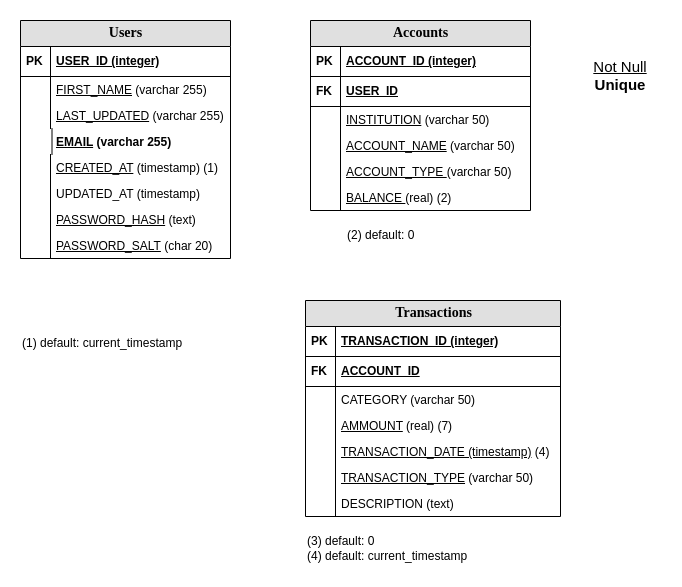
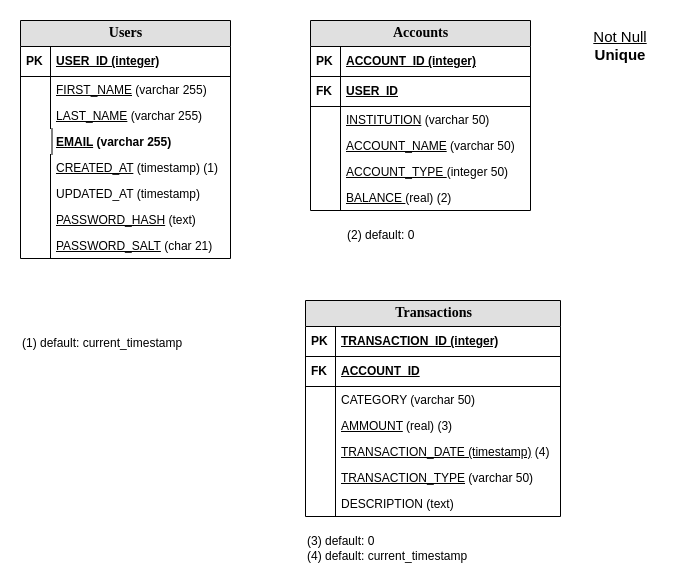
  <mxCell id="0" />
  <mxCell id="1" parent="0" />
  <mxCell id="2" value="Users" style="swimlane;html=1;fontStyle=1;childLayout=stackLayout;horizontal=1;startSize=26;fillColor=#e0e0e0;horizontalStack=0;resizeParent=1;resizeLast=0;collapsible=1;marginBottom=0;swimlaneFillColor=#ffffff;align=center;rounded=0;shadow=0;comic=0;labelBackgroundColor=none;strokeWidth=1;fontFamily=Verdana;fontSize=14" vertex="1" parent="1"><mxGeometry x="20" y="20" width="210" height="238" as="geometry" /></mxCell>
  <mxCell id="3" value="USER_ID&amp;nbsp;(integer)" style="shape=partialRectangle;top=0;left=0;right=0;bottom=1;html=1;align=left;verticalAlign=middle;fillColor=none;spacingLeft=34;spacingRight=4;whiteSpace=wrap;overflow=hidden;rotatable=0;points=[[0,0.5],[1,0.5]];portConstraint=eastwest;dropTarget=0;fontStyle=5;" vertex="1" parent="2"><mxGeometry y="26" width="210" height="30" as="geometry" /></mxCell>
  <mxCell id="4" value="PK" style="shape=partialRectangle;top=0;left=0;bottom=0;html=1;fillColor=none;align=left;verticalAlign=middle;spacingLeft=4;spacingRight=4;whiteSpace=wrap;overflow=hidden;rotatable=0;points=[];portConstraint=eastwest;part=1;fontStyle=1" vertex="1" connectable="0" parent="3"><mxGeometry width="30" height="30" as="geometry" /></mxCell>
  <mxCell id="5" value="&lt;u&gt;FIRST_NAME&lt;/u&gt; (varchar 255)" style="shape=partialRectangle;top=0;left=0;right=0;bottom=0;html=1;align=left;verticalAlign=top;fillColor=none;spacingLeft=34;spacingRight=4;whiteSpace=wrap;overflow=hidden;rotatable=0;points=[[0,0.5],[1,0.5]];portConstraint=eastwest;dropTarget=0;" vertex="1" parent="2"><mxGeometry y="56" width="210" height="26" as="geometry" /></mxCell>
  <mxCell id="6" value="" style="shape=partialRectangle;top=0;left=0;bottom=0;html=1;fillColor=none;align=left;verticalAlign=top;spacingLeft=4;spacingRight=4;whiteSpace=wrap;overflow=hidden;rotatable=0;points=[];portConstraint=eastwest;part=1;" vertex="1" connectable="0" parent="5"><mxGeometry width="30" height="26" as="geometry" /></mxCell>
- <mxCell id="7" value="&lt;u&gt;LAST_UPDATED&lt;/u&gt; (varchar 255)" style="shape=partialRectangle;top=0;left=0;right=0;bottom=0;html=1;align=left;verticalAlign=top;fillColor=none;spacingLeft=34;spacingRight=4;whiteSpace=wrap;overflow=hidden;rotatable=0;points=[[0,0.5],[1,0.5]];portConstraint=eastwest;dropTarget=0;" vertex="1" parent="2"><mxGeometry y="82" width="210" height="26" as="geometry" /></mxCell>
+ <mxCell id="7" value="&lt;u&gt;LAST_NAME&lt;/u&gt; (varchar 255)" style="shape=partialRectangle;top=0;left=0;right=0;bottom=0;html=1;align=left;verticalAlign=top;fillColor=none;spacingLeft=34;spacingRight=4;whiteSpace=wrap;overflow=hidden;rotatable=0;points=[[0,0.5],[1,0.5]];portConstraint=eastwest;dropTarget=0;" vertex="1" parent="2"><mxGeometry y="82" width="210" height="26" as="geometry" /></mxCell>
  <mxCell id="8" value="" style="shape=partialRectangle;top=0;left=0;bottom=0;html=1;fillColor=none;align=left;verticalAlign=top;spacingLeft=4;spacingRight=4;whiteSpace=wrap;overflow=hidden;rotatable=0;points=[];portConstraint=eastwest;part=1;" vertex="1" connectable="0" parent="7"><mxGeometry width="30" height="26" as="geometry" /></mxCell>
  <mxCell id="9" value="&lt;b style=&quot;&quot;&gt;&lt;u&gt;EMAIL&lt;/u&gt; (varchar 255)&lt;/b&gt;" style="shape=partialRectangle;top=0;left=0;right=0;bottom=0;html=1;align=left;verticalAlign=top;fillColor=none;spacingLeft=34;spacingRight=4;whiteSpace=wrap;overflow=hidden;rotatable=0;points=[[0,0.5],[1,0.5]];portConstraint=eastwest;dropTarget=0;" vertex="1" parent="2"><mxGeometry y="108" width="210" height="26" as="geometry" /></mxCell>
  <mxCell id="10" value="" style="shape=partialRectangle;top=0;left=0;bottom=0;html=1;fillColor=none;align=left;verticalAlign=top;spacingLeft=4;spacingRight=4;whiteSpace=wrap;overflow=hidden;rotatable=0;points=[];portConstraint=eastwest;part=1;" vertex="1" connectable="0" parent="9"><mxGeometry width="31.5" height="26" as="geometry" /></mxCell>
  <mxCell id="11" value="&lt;u&gt;CREATED_AT&lt;/u&gt; (timestamp) (1)" style="shape=partialRectangle;top=0;left=0;right=0;bottom=0;html=1;align=left;verticalAlign=top;fillColor=none;spacingLeft=34;spacingRight=4;whiteSpace=wrap;overflow=hidden;rotatable=0;points=[[0,0.5],[1,0.5]];portConstraint=eastwest;dropTarget=0;" vertex="1" parent="2"><mxGeometry y="134" width="210" height="26" as="geometry" /></mxCell>
  <mxCell id="12" value="" style="shape=partialRectangle;top=0;left=0;bottom=0;html=1;fillColor=none;align=left;verticalAlign=top;spacingLeft=4;spacingRight=4;whiteSpace=wrap;overflow=hidden;rotatable=0;points=[];portConstraint=eastwest;part=1;" vertex="1" connectable="0" parent="11"><mxGeometry width="30" height="26" as="geometry" /></mxCell>
  <mxCell id="13" value="UPDATED_AT (timestamp)" style="shape=partialRectangle;top=0;left=0;right=0;bottom=0;html=1;align=left;verticalAlign=top;fillColor=none;spacingLeft=34;spacingRight=4;whiteSpace=wrap;overflow=hidden;rotatable=0;points=[[0,0.5],[1,0.5]];portConstraint=eastwest;dropTarget=0;" vertex="1" parent="2"><mxGeometry y="160" width="210" height="26" as="geometry" /></mxCell>
  <mxCell id="14" value="" style="shape=partialRectangle;top=0;left=0;bottom=0;html=1;fillColor=none;align=left;verticalAlign=top;spacingLeft=4;spacingRight=4;whiteSpace=wrap;overflow=hidden;rotatable=0;points=[];portConstraint=eastwest;part=1;" vertex="1" connectable="0" parent="13"><mxGeometry width="30" height="26" as="geometry" /></mxCell>
  <mxCell id="15" value="&lt;u&gt;PASSWORD_HASH&lt;/u&gt; (text)" style="shape=partialRectangle;top=0;left=0;right=0;bottom=0;html=1;align=left;verticalAlign=top;fillColor=none;spacingLeft=34;spacingRight=4;whiteSpace=wrap;overflow=hidden;rotatable=0;points=[[0,0.5],[1,0.5]];portConstraint=eastwest;dropTarget=0;" vertex="1" parent="2"><mxGeometry y="186" width="210" height="26" as="geometry" /></mxCell>
  <mxCell id="16" value="" style="shape=partialRectangle;top=0;left=0;bottom=0;html=1;fillColor=none;align=left;verticalAlign=top;spacingLeft=4;spacingRight=4;whiteSpace=wrap;overflow=hidden;rotatable=0;points=[];portConstraint=eastwest;part=1;" vertex="1" connectable="0" parent="15"><mxGeometry width="30" height="26" as="geometry" /></mxCell>
- <mxCell id="17" value="&lt;u&gt;PASSWORD_SALT&lt;/u&gt;&amp;nbsp;(char 20)" style="shape=partialRectangle;top=0;left=0;right=0;bottom=0;html=1;align=left;verticalAlign=top;fillColor=none;spacingLeft=34;spacingRight=4;whiteSpace=wrap;overflow=hidden;rotatable=0;points=[[0,0.5],[1,0.5]];portConstraint=eastwest;dropTarget=0;" vertex="1" parent="2"><mxGeometry y="212" width="210" height="26" as="geometry" /></mxCell>
+ <mxCell id="17" value="&lt;u&gt;PASSWORD_SALT&lt;/u&gt;&amp;nbsp;(char 21)" style="shape=partialRectangle;top=0;left=0;right=0;bottom=0;html=1;align=left;verticalAlign=top;fillColor=none;spacingLeft=34;spacingRight=4;whiteSpace=wrap;overflow=hidden;rotatable=0;points=[[0,0.5],[1,0.5]];portConstraint=eastwest;dropTarget=0;" vertex="1" parent="2"><mxGeometry y="212" width="210" height="26" as="geometry" /></mxCell>
  <mxCell id="18" value="" style="shape=partialRectangle;top=0;left=0;bottom=0;html=1;fillColor=none;align=left;verticalAlign=top;spacingLeft=4;spacingRight=4;whiteSpace=wrap;overflow=hidden;rotatable=0;points=[];portConstraint=eastwest;part=1;" vertex="1" connectable="0" parent="17"><mxGeometry width="30" height="26" as="geometry" /></mxCell>
  <mxCell id="19" value="Transactions" style="swimlane;html=1;fontStyle=1;childLayout=stackLayout;horizontal=1;startSize=26;fillColor=#e0e0e0;horizontalStack=0;resizeParent=1;resizeLast=0;collapsible=1;marginBottom=0;swimlaneFillColor=#ffffff;align=center;rounded=0;shadow=0;comic=0;labelBackgroundColor=none;strokeWidth=1;fontFamily=Verdana;fontSize=14" vertex="1" parent="1"><mxGeometry x="305" y="300" width="255" height="216" as="geometry" /></mxCell>
  <mxCell id="20" value="TRANSACTION_ID (integer)" style="shape=partialRectangle;top=0;left=0;right=0;bottom=1;html=1;align=left;verticalAlign=middle;fillColor=none;spacingLeft=34;spacingRight=4;whiteSpace=wrap;overflow=hidden;rotatable=0;points=[[0,0.5],[1,0.5]];portConstraint=eastwest;dropTarget=0;fontStyle=5;" vertex="1" parent="19"><mxGeometry y="26" width="255" height="30" as="geometry" /></mxCell>
  <mxCell id="21" value="PK" style="shape=partialRectangle;top=0;left=0;bottom=0;html=1;fillColor=none;align=left;verticalAlign=middle;spacingLeft=4;spacingRight=4;whiteSpace=wrap;overflow=hidden;rotatable=0;points=[];portConstraint=eastwest;part=1;fontStyle=1" vertex="1" connectable="0" parent="20"><mxGeometry width="30" height="30" as="geometry" /></mxCell>
  <mxCell id="22" value="ACCOUNT_ID" style="shape=partialRectangle;top=0;left=0;right=0;bottom=1;html=1;align=left;verticalAlign=middle;fillColor=none;spacingLeft=34;spacingRight=4;whiteSpace=wrap;overflow=hidden;rotatable=0;points=[[0,0.5],[1,0.5]];portConstraint=eastwest;dropTarget=0;fontStyle=5;" vertex="1" parent="19"><mxGeometry y="56" width="255" height="30" as="geometry" /></mxCell>
  <mxCell id="23" value="FK" style="shape=partialRectangle;top=0;left=0;bottom=0;html=1;fillColor=none;align=left;verticalAlign=middle;spacingLeft=4;spacingRight=4;whiteSpace=wrap;overflow=hidden;rotatable=0;points=[];portConstraint=eastwest;part=1;fontStyle=1" vertex="1" connectable="0" parent="22"><mxGeometry width="30" height="30" as="geometry" /></mxCell>
  <mxCell id="24" value="CATEGORY (varchar 50)" style="shape=partialRectangle;top=0;left=0;right=0;bottom=0;html=1;align=left;verticalAlign=top;fillColor=none;spacingLeft=34;spacingRight=4;whiteSpace=wrap;overflow=hidden;rotatable=0;points=[[0,0.5],[1,0.5]];portConstraint=eastwest;dropTarget=0;" vertex="1" parent="19"><mxGeometry y="86" width="255" height="26" as="geometry" /></mxCell>
  <mxCell id="25" value="" style="shape=partialRectangle;top=0;left=0;bottom=0;html=1;fillColor=none;align=left;verticalAlign=top;spacingLeft=4;spacingRight=4;whiteSpace=wrap;overflow=hidden;rotatable=0;points=[];portConstraint=eastwest;part=1;" vertex="1" connectable="0" parent="24"><mxGeometry width="30" height="26" as="geometry" /></mxCell>
- <mxCell id="26" value="&lt;u&gt;AMMOUNT&lt;/u&gt; (real) (7)" style="shape=partialRectangle;top=0;left=0;right=0;bottom=0;html=1;align=left;verticalAlign=top;fillColor=none;spacingLeft=34;spacingRight=4;whiteSpace=wrap;overflow=hidden;rotatable=0;points=[[0,0.5],[1,0.5]];portConstraint=eastwest;dropTarget=0;" vertex="1" parent="19"><mxGeometry y="112" width="255" height="26" as="geometry" /></mxCell>
+ <mxCell id="26" value="&lt;u&gt;AMMOUNT&lt;/u&gt; (real) (3)" style="shape=partialRectangle;top=0;left=0;right=0;bottom=0;html=1;align=left;verticalAlign=top;fillColor=none;spacingLeft=34;spacingRight=4;whiteSpace=wrap;overflow=hidden;rotatable=0;points=[[0,0.5],[1,0.5]];portConstraint=eastwest;dropTarget=0;" vertex="1" parent="19"><mxGeometry y="112" width="255" height="26" as="geometry" /></mxCell>
  <mxCell id="27" value="" style="shape=partialRectangle;top=0;left=0;bottom=0;html=1;fillColor=none;align=left;verticalAlign=top;spacingLeft=4;spacingRight=4;whiteSpace=wrap;overflow=hidden;rotatable=0;points=[];portConstraint=eastwest;part=1;" vertex="1" connectable="0" parent="26"><mxGeometry width="30" height="26" as="geometry" /></mxCell>
  <mxCell id="28" value="&lt;u&gt;TRANSACTION_DATE (timestamp)&lt;/u&gt; (4)" style="shape=partialRectangle;top=0;left=0;right=0;bottom=0;html=1;align=left;verticalAlign=top;fillColor=none;spacingLeft=34;spacingRight=4;whiteSpace=wrap;overflow=hidden;rotatable=0;points=[[0,0.5],[1,0.5]];portConstraint=eastwest;dropTarget=0;" vertex="1" parent="19"><mxGeometry y="138" width="255" height="26" as="geometry" /></mxCell>
  <mxCell id="29" value="" style="shape=partialRectangle;top=0;left=0;bottom=0;html=1;fillColor=none;align=left;verticalAlign=top;spacingLeft=4;spacingRight=4;whiteSpace=wrap;overflow=hidden;rotatable=0;points=[];portConstraint=eastwest;part=1;" vertex="1" connectable="0" parent="28"><mxGeometry width="30" height="26" as="geometry" /></mxCell>
  <mxCell id="30" value="&lt;u&gt;TRANSACTION_TYPE&lt;/u&gt; (varchar 50)" style="shape=partialRectangle;top=0;left=0;right=0;bottom=0;html=1;align=left;verticalAlign=top;fillColor=none;spacingLeft=34;spacingRight=4;whiteSpace=wrap;overflow=hidden;rotatable=0;points=[[0,0.5],[1,0.5]];portConstraint=eastwest;dropTarget=0;" vertex="1" parent="19"><mxGeometry y="164" width="255" height="26" as="geometry" /></mxCell>
  <mxCell id="31" value="" style="shape=partialRectangle;top=0;left=0;bottom=0;html=1;fillColor=none;align=left;verticalAlign=top;spacingLeft=4;spacingRight=4;whiteSpace=wrap;overflow=hidden;rotatable=0;points=[];portConstraint=eastwest;part=1;" vertex="1" connectable="0" parent="30"><mxGeometry width="30" height="26" as="geometry" /></mxCell>
  <mxCell id="32" value="DESCRIPTION (text)" style="shape=partialRectangle;top=0;left=0;right=0;bottom=0;html=1;align=left;verticalAlign=top;fillColor=none;spacingLeft=34;spacingRight=4;whiteSpace=wrap;overflow=hidden;rotatable=0;points=[[0,0.5],[1,0.5]];portConstraint=eastwest;dropTarget=0;" vertex="1" parent="19"><mxGeometry y="190" width="255" height="26" as="geometry" /></mxCell>
  <mxCell id="33" value="" style="shape=partialRectangle;top=0;left=0;bottom=0;html=1;fillColor=none;align=left;verticalAlign=top;spacingLeft=4;spacingRight=4;whiteSpace=wrap;overflow=hidden;rotatable=0;points=[];portConstraint=eastwest;part=1;" vertex="1" connectable="0" parent="32"><mxGeometry width="30" height="26" as="geometry" /></mxCell>
  <mxCell id="34" value="Accounts" style="swimlane;html=1;fontStyle=1;childLayout=stackLayout;horizontal=1;startSize=26;fillColor=#e0e0e0;horizontalStack=0;resizeParent=1;resizeLast=0;collapsible=1;marginBottom=0;swimlaneFillColor=#ffffff;align=center;rounded=0;shadow=0;comic=0;labelBackgroundColor=none;strokeWidth=1;fontFamily=Verdana;fontSize=14" vertex="1" parent="1"><mxGeometry x="310" y="20" width="220" height="190" as="geometry" /></mxCell>
  <mxCell id="35" value="ACCOUNT_ID (integer)" style="shape=partialRectangle;top=0;left=0;right=0;bottom=1;html=1;align=left;verticalAlign=middle;fillColor=none;spacingLeft=34;spacingRight=4;whiteSpace=wrap;overflow=hidden;rotatable=0;points=[[0,0.5],[1,0.5]];portConstraint=eastwest;dropTarget=0;fontStyle=5;" vertex="1" parent="34"><mxGeometry y="26" width="220" height="30" as="geometry" /></mxCell>
  <mxCell id="36" value="PK" style="shape=partialRectangle;top=0;left=0;bottom=0;html=1;fillColor=none;align=left;verticalAlign=middle;spacingLeft=4;spacingRight=4;whiteSpace=wrap;overflow=hidden;rotatable=0;points=[];portConstraint=eastwest;part=1;fontStyle=1" vertex="1" connectable="0" parent="35"><mxGeometry width="30" height="30" as="geometry" /></mxCell>
  <mxCell id="37" value="USER_ID" style="shape=partialRectangle;top=0;left=0;right=0;bottom=1;html=1;align=left;verticalAlign=middle;fillColor=none;spacingLeft=34;spacingRight=4;whiteSpace=wrap;overflow=hidden;rotatable=0;points=[[0,0.5],[1,0.5]];portConstraint=eastwest;dropTarget=0;fontStyle=5;" vertex="1" parent="34"><mxGeometry y="56" width="220" height="30" as="geometry" /></mxCell>
  <mxCell id="38" value="FK" style="shape=partialRectangle;top=0;left=0;bottom=0;html=1;fillColor=none;align=left;verticalAlign=middle;spacingLeft=4;spacingRight=4;whiteSpace=wrap;overflow=hidden;rotatable=0;points=[];portConstraint=eastwest;part=1;fontStyle=1" vertex="1" connectable="0" parent="37"><mxGeometry width="30" height="30" as="geometry" /></mxCell>
  <mxCell id="39" value="&lt;u&gt;INSTITUTION&lt;/u&gt; (varchar 50)" style="shape=partialRectangle;top=0;left=0;right=0;bottom=0;html=1;align=left;verticalAlign=top;fillColor=none;spacingLeft=34;spacingRight=4;whiteSpace=wrap;overflow=hidden;rotatable=0;points=[[0,0.5],[1,0.5]];portConstraint=eastwest;dropTarget=0;" vertex="1" parent="34"><mxGeometry y="86" width="220" height="26" as="geometry" /></mxCell>
  <mxCell id="40" value="" style="shape=partialRectangle;top=0;left=0;bottom=0;html=1;fillColor=none;align=left;verticalAlign=top;spacingLeft=4;spacingRight=4;whiteSpace=wrap;overflow=hidden;rotatable=0;points=[];portConstraint=eastwest;part=1;" vertex="1" connectable="0" parent="39"><mxGeometry width="30" height="26" as="geometry" /></mxCell>
  <mxCell id="41" value="&lt;u&gt;ACCOUNT_NAME&lt;/u&gt; (varchar 50)" style="shape=partialRectangle;top=0;left=0;right=0;bottom=0;html=1;align=left;verticalAlign=top;fillColor=none;spacingLeft=34;spacingRight=4;whiteSpace=wrap;overflow=hidden;rotatable=0;points=[[0,0.5],[1,0.5]];portConstraint=eastwest;dropTarget=0;" vertex="1" parent="34"><mxGeometry y="112" width="220" height="26" as="geometry" /></mxCell>
  <mxCell id="42" value="" style="shape=partialRectangle;top=0;left=0;bottom=0;html=1;fillColor=none;align=left;verticalAlign=top;spacingLeft=4;spacingRight=4;whiteSpace=wrap;overflow=hidden;rotatable=0;points=[];portConstraint=eastwest;part=1;" vertex="1" connectable="0" parent="41"><mxGeometry width="30" height="26" as="geometry" /></mxCell>
- <mxCell id="43" value="&lt;u&gt;ACCOUNT_&lt;/u&gt;&lt;u&gt;TYPE &lt;/u&gt;(varchar 50)" style="shape=partialRectangle;top=0;left=0;right=0;bottom=0;html=1;align=left;verticalAlign=top;fillColor=none;spacingLeft=34;spacingRight=4;whiteSpace=wrap;overflow=hidden;rotatable=0;points=[[0,0.5],[1,0.5]];portConstraint=eastwest;dropTarget=0;" vertex="1" parent="34"><mxGeometry y="138" width="220" height="26" as="geometry" /></mxCell>
+ <mxCell id="43" value="&lt;u&gt;ACCOUNT_&lt;/u&gt;&lt;u&gt;TYPE &lt;/u&gt;(integer 50)" style="shape=partialRectangle;top=0;left=0;right=0;bottom=0;html=1;align=left;verticalAlign=top;fillColor=none;spacingLeft=34;spacingRight=4;whiteSpace=wrap;overflow=hidden;rotatable=0;points=[[0,0.5],[1,0.5]];portConstraint=eastwest;dropTarget=0;" vertex="1" parent="34"><mxGeometry y="138" width="220" height="26" as="geometry" /></mxCell>
  <mxCell id="44" value="" style="shape=partialRectangle;top=0;left=0;bottom=0;html=1;fillColor=none;align=left;verticalAlign=top;spacingLeft=4;spacingRight=4;whiteSpace=wrap;overflow=hidden;rotatable=0;points=[];portConstraint=eastwest;part=1;" vertex="1" connectable="0" parent="43"><mxGeometry width="30" height="26" as="geometry" /></mxCell>
  <mxCell id="45" value="&lt;u&gt;BALANCE &lt;/u&gt;(real) (2)" style="shape=partialRectangle;top=0;left=0;right=0;bottom=0;html=1;align=left;verticalAlign=top;fillColor=none;spacingLeft=34;spacingRight=4;whiteSpace=wrap;overflow=hidden;rotatable=0;points=[[0,0.5],[1,0.5]];portConstraint=eastwest;dropTarget=0;" vertex="1" parent="34"><mxGeometry y="164" width="220" height="26" as="geometry" /></mxCell>
  <mxCell id="46" value="" style="shape=partialRectangle;top=0;left=0;bottom=0;html=1;fillColor=none;align=left;verticalAlign=top;spacingLeft=4;spacingRight=4;whiteSpace=wrap;overflow=hidden;rotatable=0;points=[];portConstraint=eastwest;part=1;" vertex="1" connectable="0" parent="45"><mxGeometry width="30" height="26" as="geometry" /></mxCell>
- <mxCell id="47" value="&lt;u&gt;Not Null&lt;/u&gt;&lt;div&gt;&lt;b&gt;Unique&lt;/b&gt;&lt;/div&gt;" style="text;html=1;align=center;verticalAlign=middle;whiteSpace=wrap;rounded=0;fontSize=15;" vertex="1" parent="1"><mxGeometry x="580" y="50" width="80" height="50" as="geometry" /></mxCell>
+ <mxCell id="47" value="&lt;u&gt;Not Null&lt;/u&gt;&lt;div&gt;&lt;b&gt;Unique&lt;/b&gt;&lt;/div&gt;" style="text;html=1;align=center;verticalAlign=middle;whiteSpace=wrap;rounded=0;fontSize=15;" vertex="1" parent="1"><mxGeometry x="580" y="20" width="80" height="50" as="geometry" /></mxCell>
  <mxCell id="48" value="&lt;span&gt;(1) default: current_timestamp&lt;/span&gt;" style="text;html=1;align=left;verticalAlign=middle;whiteSpace=wrap;rounded=0;fontStyle=0" vertex="1" parent="1"><mxGeometry x="20" y="328" width="200" height="30" as="geometry" /></mxCell>
  <mxCell id="49" value="&lt;span&gt;(2) default: 0&lt;/span&gt;" style="text;html=1;align=left;verticalAlign=middle;whiteSpace=wrap;rounded=0;fontStyle=0" vertex="1" parent="1"><mxGeometry x="345" y="220" width="200" height="30" as="geometry" /></mxCell>
  <mxCell id="50" value="&lt;div&gt;(3) default: 0&lt;span&gt;&lt;/span&gt;&lt;/div&gt;&lt;span&gt;(4) default: current_timestamp&lt;/span&gt;" style="text;html=1;align=left;verticalAlign=middle;whiteSpace=wrap;rounded=0;fontStyle=0;spacing=2;spacingTop=0;" vertex="1" parent="1"><mxGeometry x="305" y="531" width="200" height="34" as="geometry" /></mxCell>
